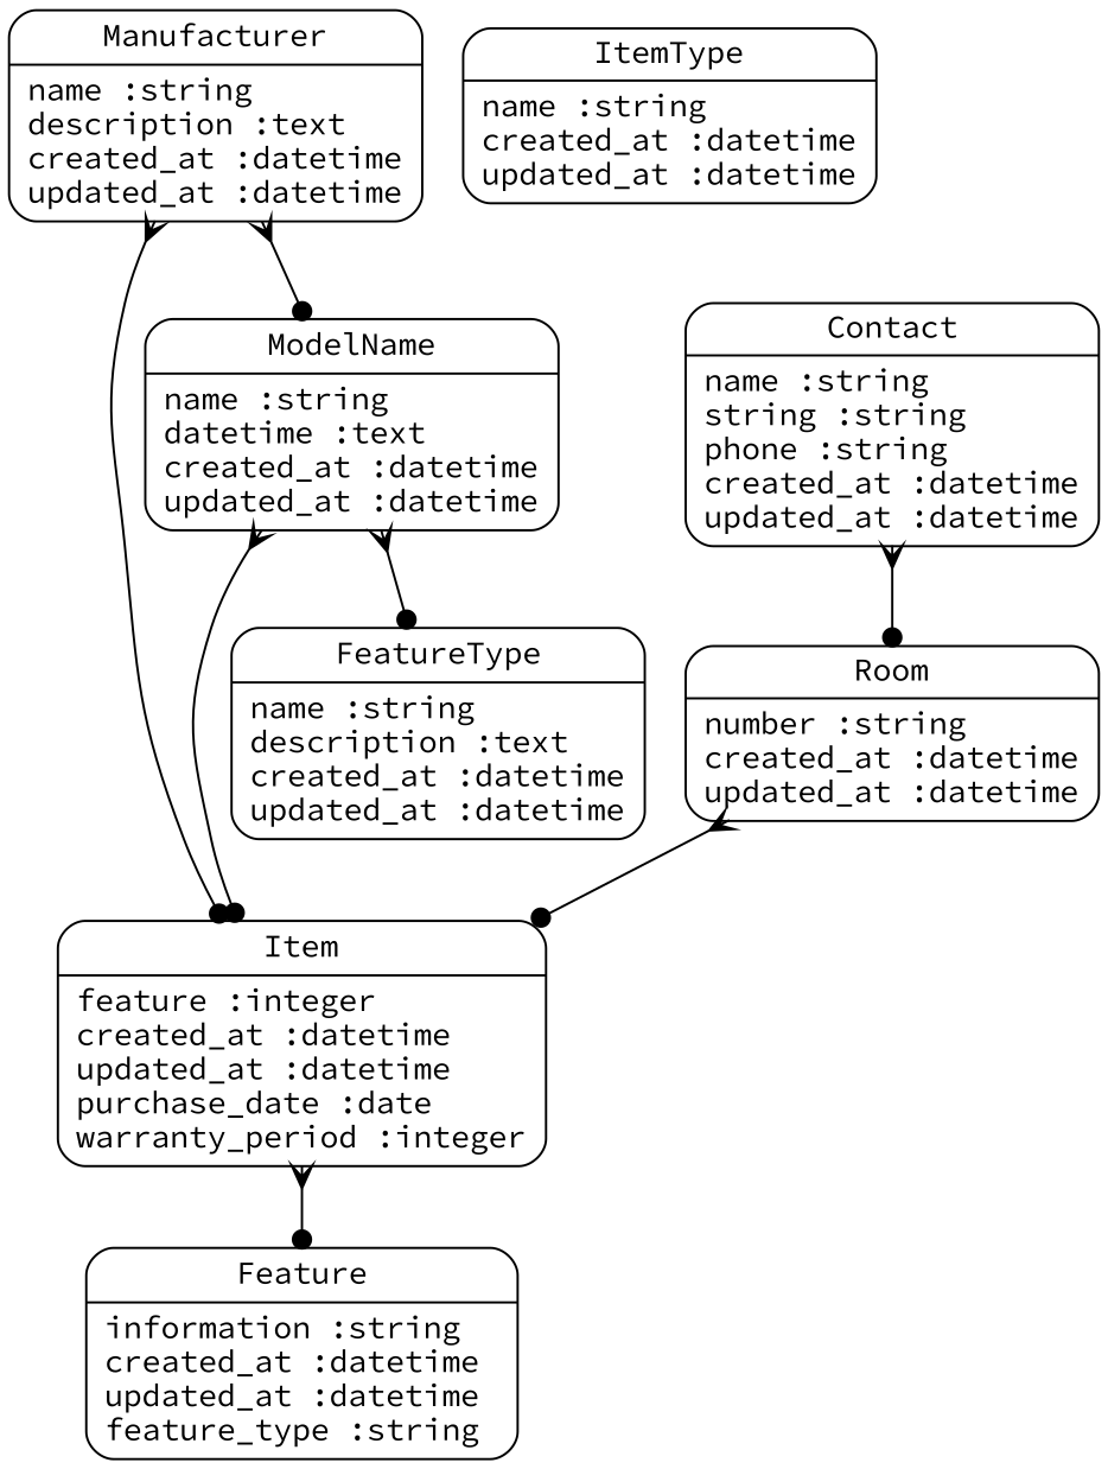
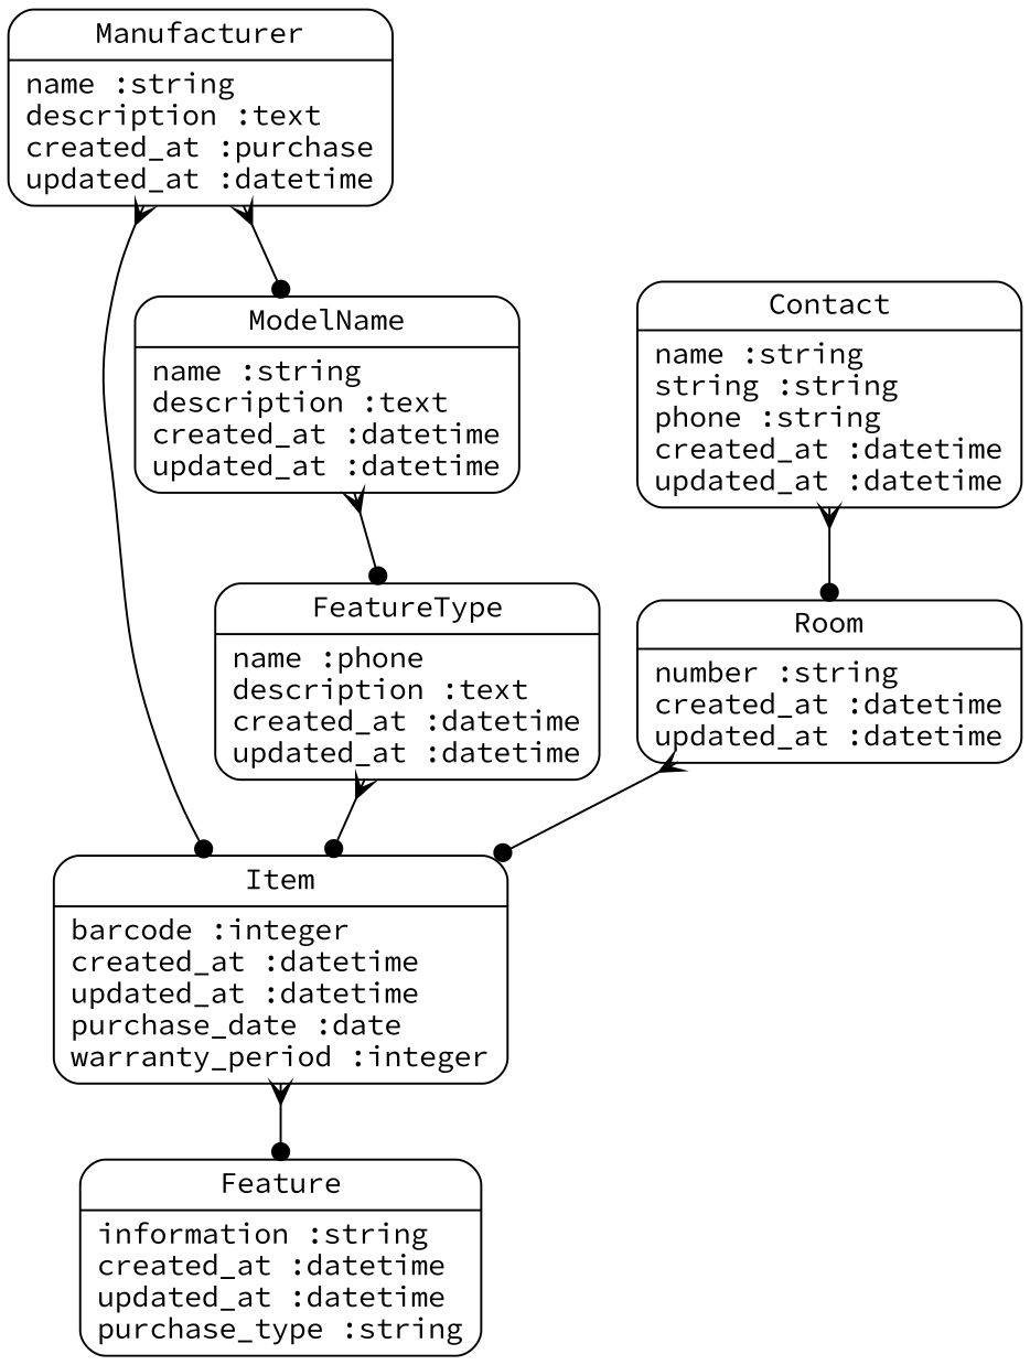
  digraph {
    fontname="Source Code Pro"
    splines=true
    node [fontname="Source Code Pro" shape=Mrecord]
    edge [arrowhead=dot arrowtail=crow dir=both fontname="Source Code Pro"]
-   n1 [label="{Manufacturer|name :string\ldescription :text\lcreated_at :datetime\lupdated_at :datetime\l}"]
-   n2 [label="{Item|feature :integer\lcreated_at :datetime\lupdated_at :datetime\lpurchase_date :date\lwarranty_period :integer\l}"]
-   n3 [label="{ModelName|name :string\ldatetime :text\lcreated_at :datetime\lupdated_at :datetime\l}"]
-   n4 [label="{Feature|information :string\lcreated_at :datetime\lupdated_at :datetime\lfeature_type :string\l}"]
-   n5 [label="{FeatureType|name :string\ldescription :text\lcreated_at :datetime\lupdated_at :datetime\l}"]
+   n1 [label="{Manufacturer|name :string\ldescription :text\lcreated_at :purchase\lupdated_at :datetime\l}"]
+   n2 [label="{Item|barcode :integer\lcreated_at :datetime\lupdated_at :datetime\lpurchase_date :date\lwarranty_period :integer\l}"]
+   n3 [label="{ModelName|name :string\ldescription :text\lcreated_at :datetime\lupdated_at :datetime\l}"]
+   n4 [label="{Feature|information :string\lcreated_at :datetime\lupdated_at :datetime\lpurchase_type :string\l}"]
+   n5 [label="{FeatureType|name :phone\ldescription :text\lcreated_at :datetime\lupdated_at :datetime\l}"]
    n6 [label="{Room|number :string\lcreated_at :datetime\lupdated_at :datetime\l}"]
    n7 [label="{Contact|name :string\lstring :string\lphone :string\lcreated_at :datetime\lupdated_at :datetime\l}"]
-   n8 [label="{ItemType|name :string\lcreated_at :datetime\lupdated_at :datetime\l}"]
    n1 -> n2
    n1 -> n3
    n2 -> n4
-   n3 -> n2
+   n5 -> n2
    n3 -> n5
    n6 -> n2
    n7 -> n6
  }
